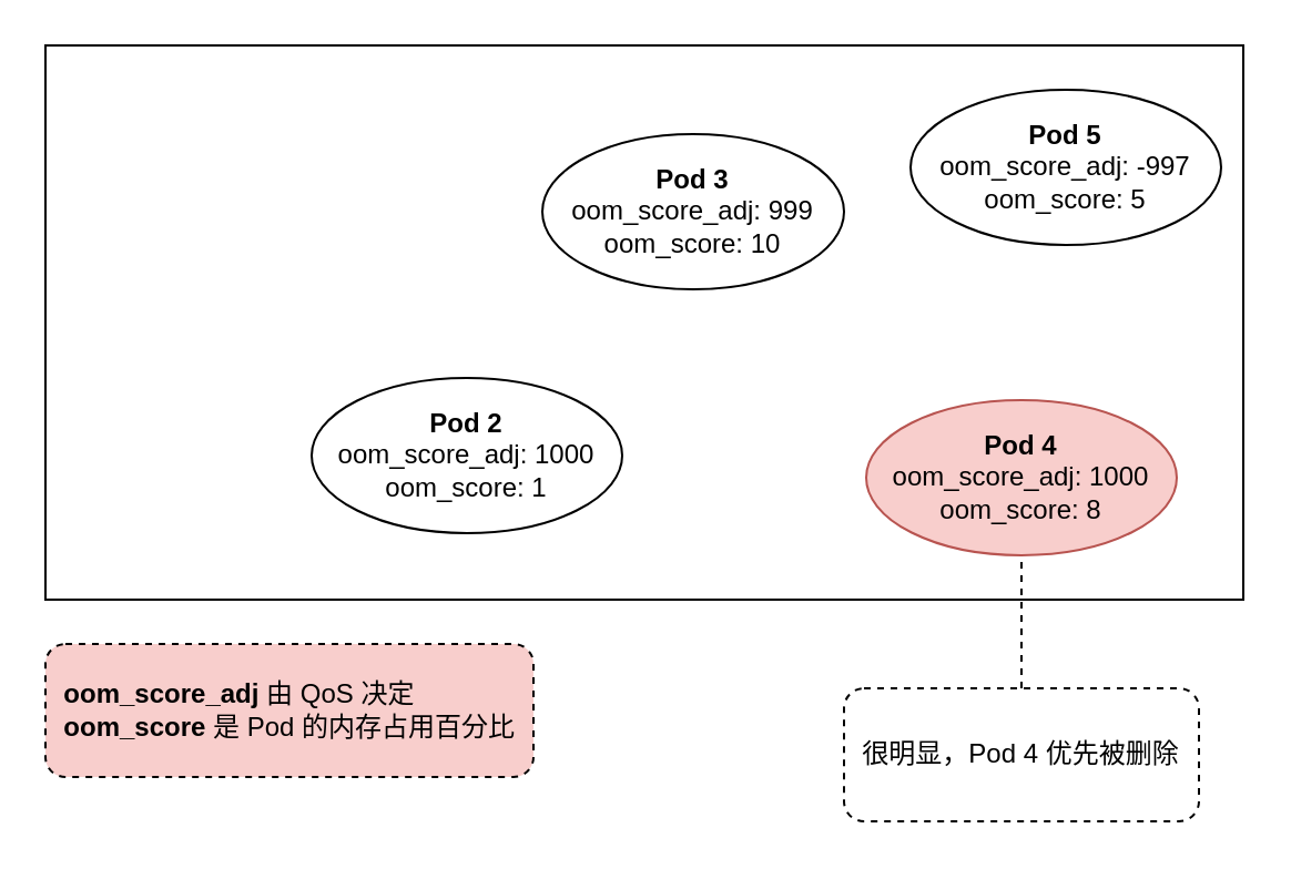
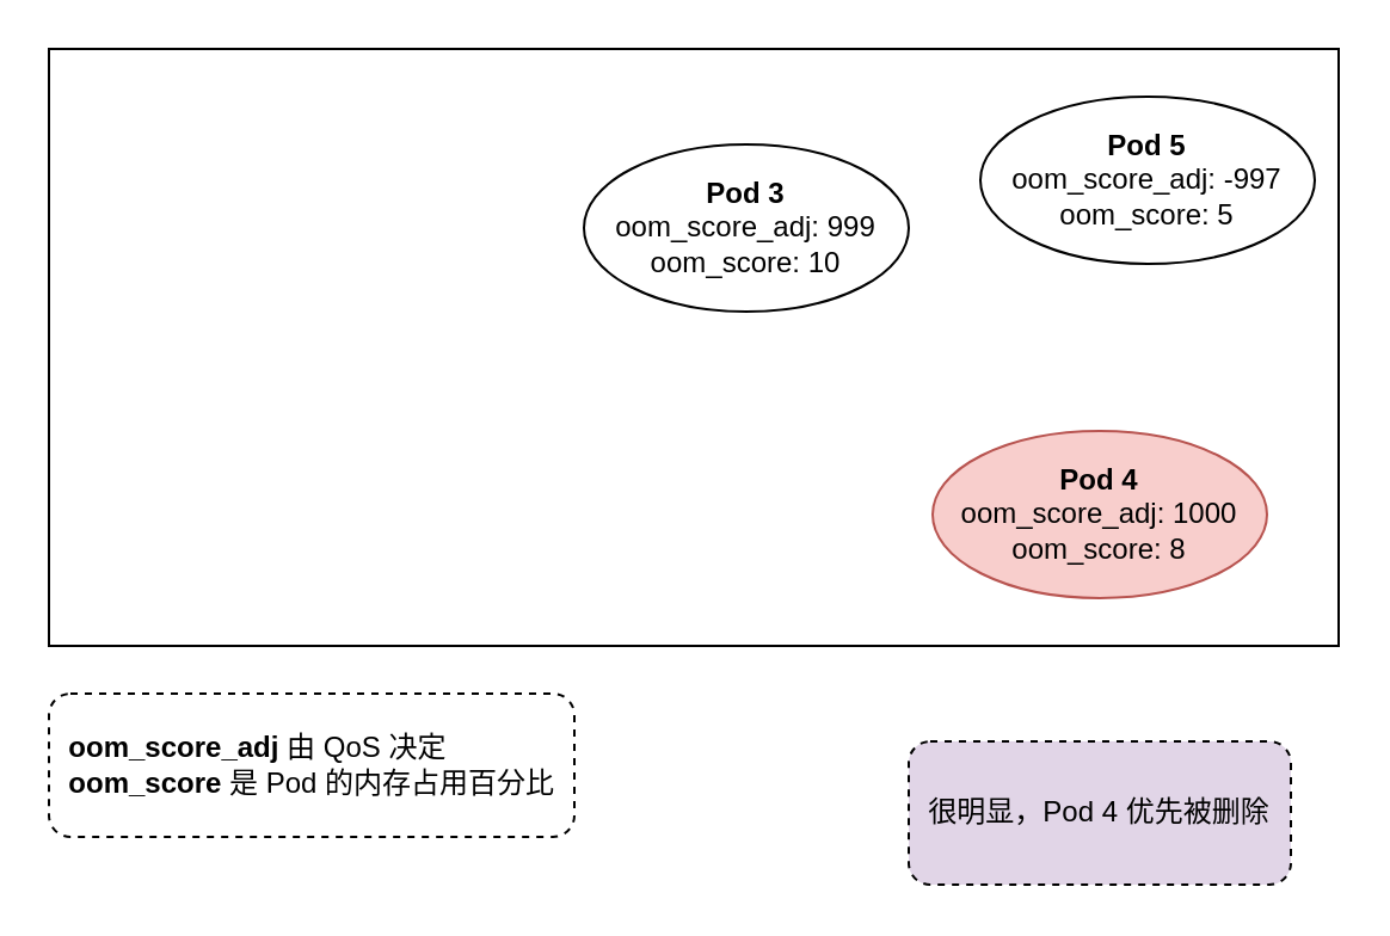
  <mxCell id="0" />
  <mxCell id="1" parent="0" />
  <mxCell id="2" value="" style="rounded=0;whiteSpace=wrap;html=1;" vertex="1" parent="1"><mxGeometry x="20" y="20" width="540" height="250" as="geometry" /></mxCell>
  <mxCell id="3" value="&lt;b&gt;Pod 3&lt;/b&gt;&lt;br&gt;oom_score_adj: 999&lt;br&gt;oom_score: 10" style="ellipse;whiteSpace=wrap;html=1;" vertex="1" parent="1"><mxGeometry x="244" y="60" width="136" height="70" as="geometry" /></mxCell>
  <mxCell id="4" value="&lt;b&gt;Pod 5&lt;/b&gt;&lt;br&gt;oom_score_adj: -997&lt;br&gt;oom_score: 5" style="ellipse;whiteSpace=wrap;html=1;" vertex="1" parent="1"><mxGeometry x="410" y="40" width="140" height="70" as="geometry" /></mxCell>
  <mxCell id="5" value="&lt;b&gt;Pod 4&lt;/b&gt;&lt;br&gt;oom_score_adj: 1000&lt;br&gt;oom_score: 8" style="ellipse;whiteSpace=wrap;html=1;fillColor=#f8cecc;strokeColor=#b85450;" vertex="1" parent="1"><mxGeometry x="390" y="180" width="140" height="70" as="geometry" /></mxCell>
- <mxCell id="6" value="&lt;b&gt;Pod 2&lt;/b&gt;&lt;br&gt;oom_score_adj: 1000&lt;br&gt;oom_score: 1" style="ellipse;whiteSpace=wrap;html=1;" vertex="1" parent="1"><mxGeometry x="140" y="170" width="140" height="70" as="geometry" /></mxCell>
- <mxCell id="7" style="edgeStyle=orthogonalEdgeStyle;rounded=0;orthogonalLoop=1;jettySize=auto;html=1;exitX=0.5;exitY=0;exitDx=0;exitDy=0;entryX=0.5;entryY=1;entryDx=0;entryDy=0;endArrow=none;endFill=0;dashed=1;" edge="1" parent="1" source="8" target="5"><mxGeometry relative="1" as="geometry" /></mxCell>
- <mxCell id="8" value="很明显，Pod 4 优先被删除" style="rounded=1;whiteSpace=wrap;html=1;dashed=1;" vertex="1" parent="1"><mxGeometry x="380" y="310" width="160" height="60" as="geometry" /></mxCell>
- <mxCell id="9" value="&amp;nbsp; &lt;b&gt;oom_score_adj&lt;/b&gt; 由 QoS 决定&lt;br&gt;&amp;nbsp; &lt;b&gt;oom_score &lt;/b&gt;是 Pod 的内存占用百分比" style="rounded=1;whiteSpace=wrap;html=1;dashed=1;align=left;fillColor=#f8cecc;" vertex="1" parent="1"><mxGeometry x="20" y="290" width="220" height="60" as="geometry" /></mxCell>
+ <mxCell id="8" value="很明显，Pod 4 优先被删除" style="rounded=1;whiteSpace=wrap;html=1;dashed=1;fillColor=#e1d5e7;" vertex="1" parent="1"><mxGeometry x="380" y="310" width="160" height="60" as="geometry" /></mxCell>
+ <mxCell id="9" value="&amp;nbsp; &lt;b&gt;oom_score_adj&lt;/b&gt; 由 QoS 决定&lt;br&gt;&amp;nbsp; &lt;b&gt;oom_score &lt;/b&gt;是 Pod 的内存占用百分比" style="rounded=1;whiteSpace=wrap;html=1;dashed=1;align=left;" vertex="1" parent="1"><mxGeometry x="20" y="290" width="220" height="60" as="geometry" /></mxCell>
